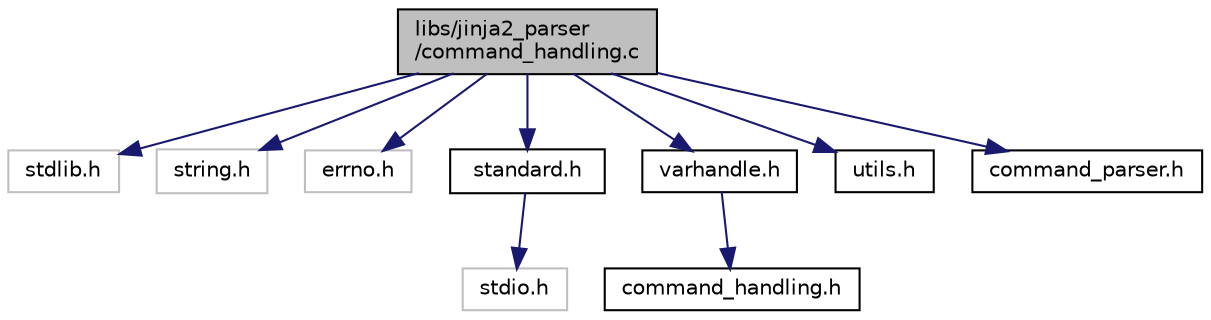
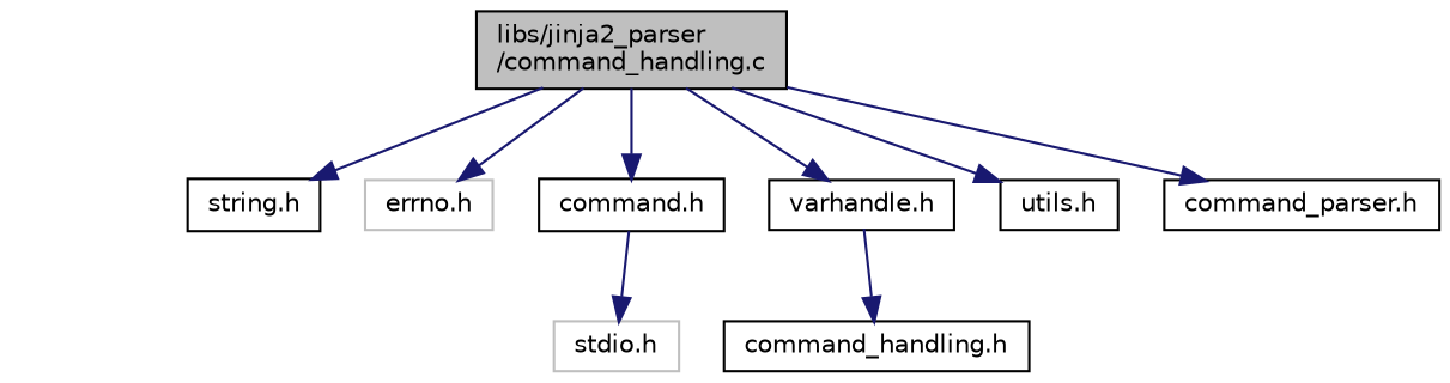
  digraph {
    node [color=black fillcolor=white fontname=Helvetica fontsize=10 shape=record style=filled]
    edge [color=midnightblue fontname=Helvetica fontsize=10 labelfontname=Helvetica labelfontsize=10 style=solid]
    n1 [fillcolor=grey75 fontcolor=black height=0.2 label="libs/jinja2_parser\l/command_handling.c" width=0.4]
-   n2 [color=grey75 height=0.2 label="stdlib.h" width=0.4]
-   n3 [color=grey75 height=0.2 label="string.h" width=0.4]
+   n3 [height=0.2 label="string.h" width=0.4]
    n4 [color=grey75 height=0.2 label="errno.h" width=0.4]
-   n5 [height=0.2 label="standard.h" width=0.4]
+   n5 [height=0.2 label="command.h" width=0.4]
    n6 [height=0.2 label="varhandle.h" width=0.4]
    n7 [height=0.2 label="utils.h" width=0.4]
    n8 [height=0.2 label="command_parser.h" width=0.4]
    n9 [color=grey75 height=0.2 label="stdio.h" width=0.4]
    n10 [height=0.2 label="command_handling.h" width=0.4]
-   n1 -> n2
    n1 -> n3
    n1 -> n4
    n1 -> n5
    n1 -> n6
    n1 -> n7
    n1 -> n8
    n5 -> n9
    n6 -> n10
  }
